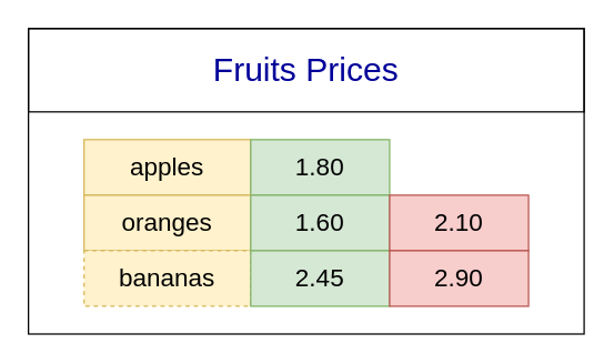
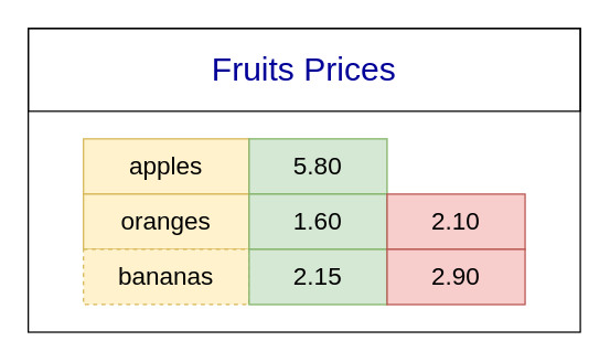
  <mxCell id="0" />
  <mxCell id="1" parent="0" />
  <mxCell id="2" value="" style="rounded=0;whiteSpace=wrap;html=1;fillColor=none;gradientColor=none;" parent="1" vertex="1"><mxGeometry width="400" height="220" as="geometry" x="20" y="20" /></mxCell>
  <mxCell id="3" value="&lt;font style=&quot;font-size: 18px&quot;&gt;apples&lt;/font&gt;" style="rounded=0;whiteSpace=wrap;html=1;fillColor=#fff2cc;strokeColor=#d6b656;" parent="1" vertex="1"><mxGeometry x="60" y="100" width="120" height="40" as="geometry" /></mxCell>
- <mxCell id="4" value="&lt;font style=&quot;font-size: 18px&quot;&gt;1.80&lt;/font&gt;" style="rounded=0;whiteSpace=wrap;html=1;fillColor=#d5e8d4;strokeColor=#82b366;" parent="1" vertex="1"><mxGeometry x="180" y="100" width="100" height="40" as="geometry" /></mxCell>
+ <mxCell id="4" value="&lt;font style=&quot;font-size: 18px&quot;&gt;5.80&lt;/font&gt;" style="rounded=0;whiteSpace=wrap;html=1;fillColor=#d5e8d4;strokeColor=#82b366;" parent="1" vertex="1"><mxGeometry x="180" y="100" width="100" height="40" as="geometry" /></mxCell>
  <mxCell id="5" value="&lt;font style=&quot;font-size: 18px&quot;&gt;oranges&lt;/font&gt;" style="rounded=0;whiteSpace=wrap;html=1;fillColor=#fff2cc;strokeColor=#d6b656;" parent="1" vertex="1"><mxGeometry x="60" y="140" width="120" height="40" as="geometry" /></mxCell>
  <mxCell id="6" value="&lt;font style=&quot;font-size: 18px&quot;&gt;1.60&lt;/font&gt;" style="rounded=0;whiteSpace=wrap;html=1;fillColor=#d5e8d4;strokeColor=#82b366;" parent="1" vertex="1"><mxGeometry x="180" y="140" width="100" height="40" as="geometry" /></mxCell>
  <mxCell id="7" value="&lt;font style=&quot;font-size: 18px&quot;&gt;bananas&lt;/font&gt;" style="rounded=0;whiteSpace=wrap;html=1;fillColor=#fff2cc;strokeColor=#d6b656;dashed=1;" parent="1" vertex="1"><mxGeometry x="60" y="180" width="120" height="40" as="geometry" /></mxCell>
- <mxCell id="8" value="&lt;font style=&quot;font-size: 18px&quot;&gt;2.45&lt;/font&gt;" style="rounded=0;whiteSpace=wrap;html=1;fillColor=#d5e8d4;strokeColor=#82b366;" parent="1" vertex="1"><mxGeometry x="180" y="180" width="100" height="40" as="geometry" /></mxCell>
+ <mxCell id="8" value="&lt;font style=&quot;font-size: 18px&quot;&gt;2.15&lt;/font&gt;" style="rounded=0;whiteSpace=wrap;html=1;fillColor=#d5e8d4;strokeColor=#82b366;" parent="1" vertex="1"><mxGeometry x="180" y="180" width="100" height="40" as="geometry" /></mxCell>
  <mxCell id="9" value="&lt;font style=&quot;font-size: 24px&quot; color=&quot;#000099&quot;&gt;Fruits Prices&lt;/font&gt;" style="rounded=0;whiteSpace=wrap;html=1;fillColor=none;gradientColor=none;" parent="1" vertex="1"><mxGeometry width="400" height="60" as="geometry" x="20" y="20" /></mxCell>
  <mxCell id="10" value="&lt;font style=&quot;font-size: 18px&quot;&gt;2.10&lt;/font&gt;" style="rounded=0;whiteSpace=wrap;html=1;fillColor=#f8cecc;strokeColor=#b85450;" vertex="1" parent="1"><mxGeometry x="280" y="140" width="100" height="40" as="geometry" /></mxCell>
  <mxCell id="11" value="&lt;font style=&quot;font-size: 18px&quot;&gt;2.90&lt;/font&gt;" style="rounded=0;whiteSpace=wrap;html=1;fillColor=#f8cecc;strokeColor=#b85450;" vertex="1" parent="1"><mxGeometry x="280" y="180" width="100" height="40" as="geometry" /></mxCell>
